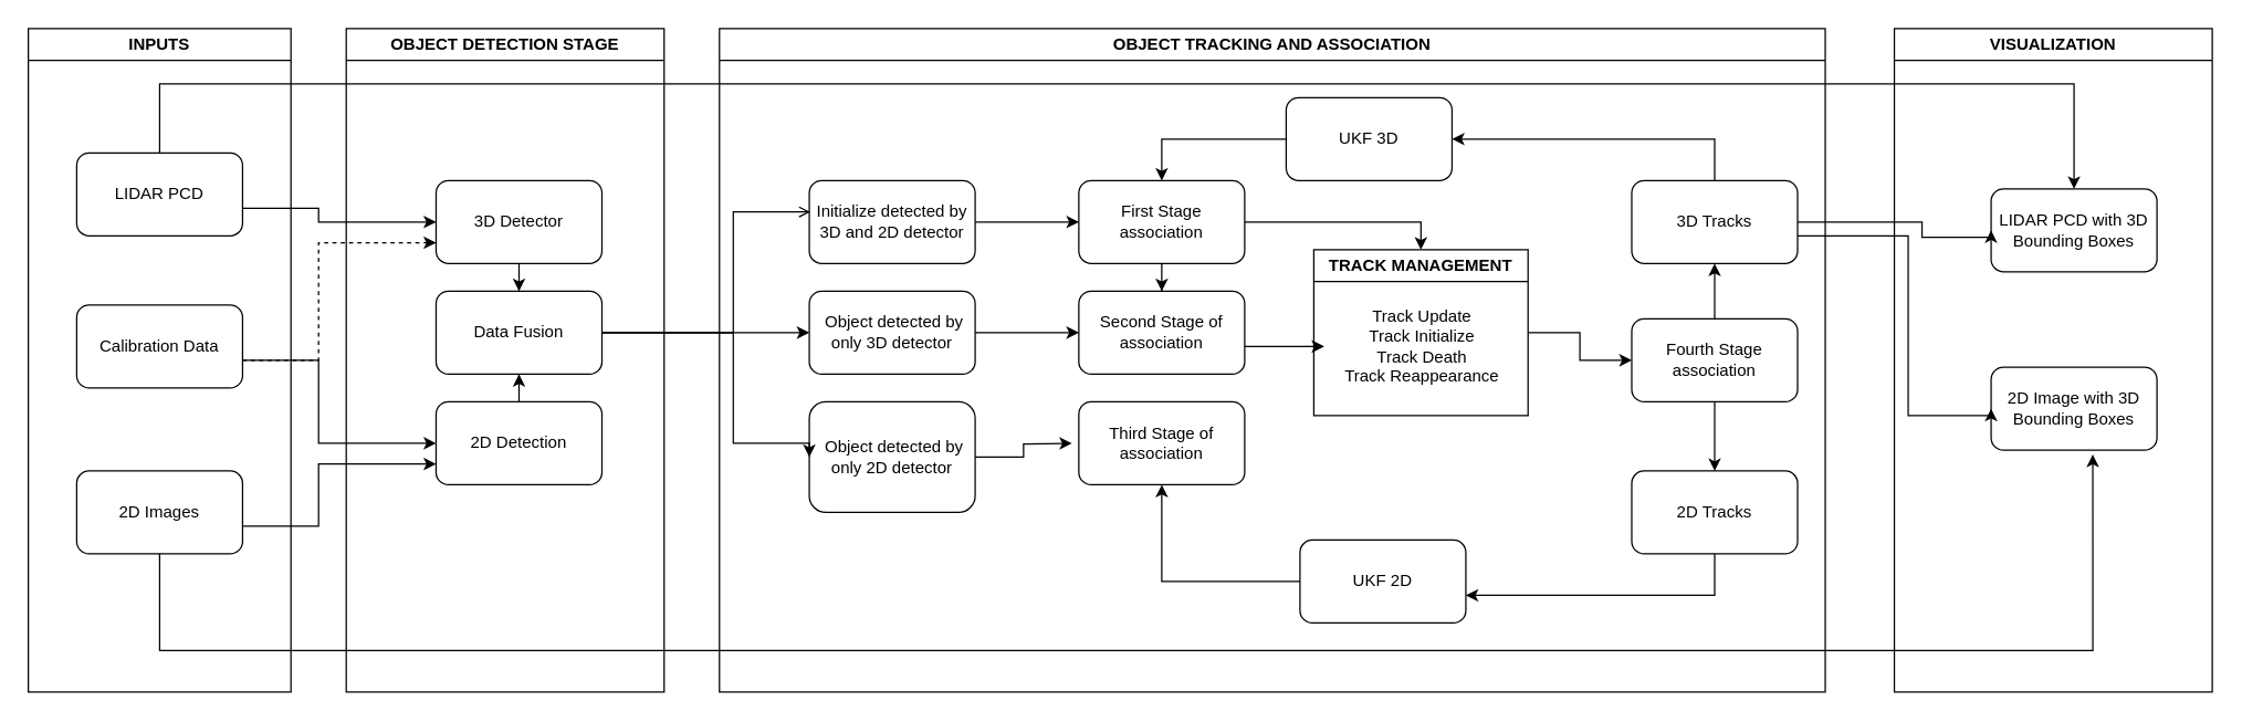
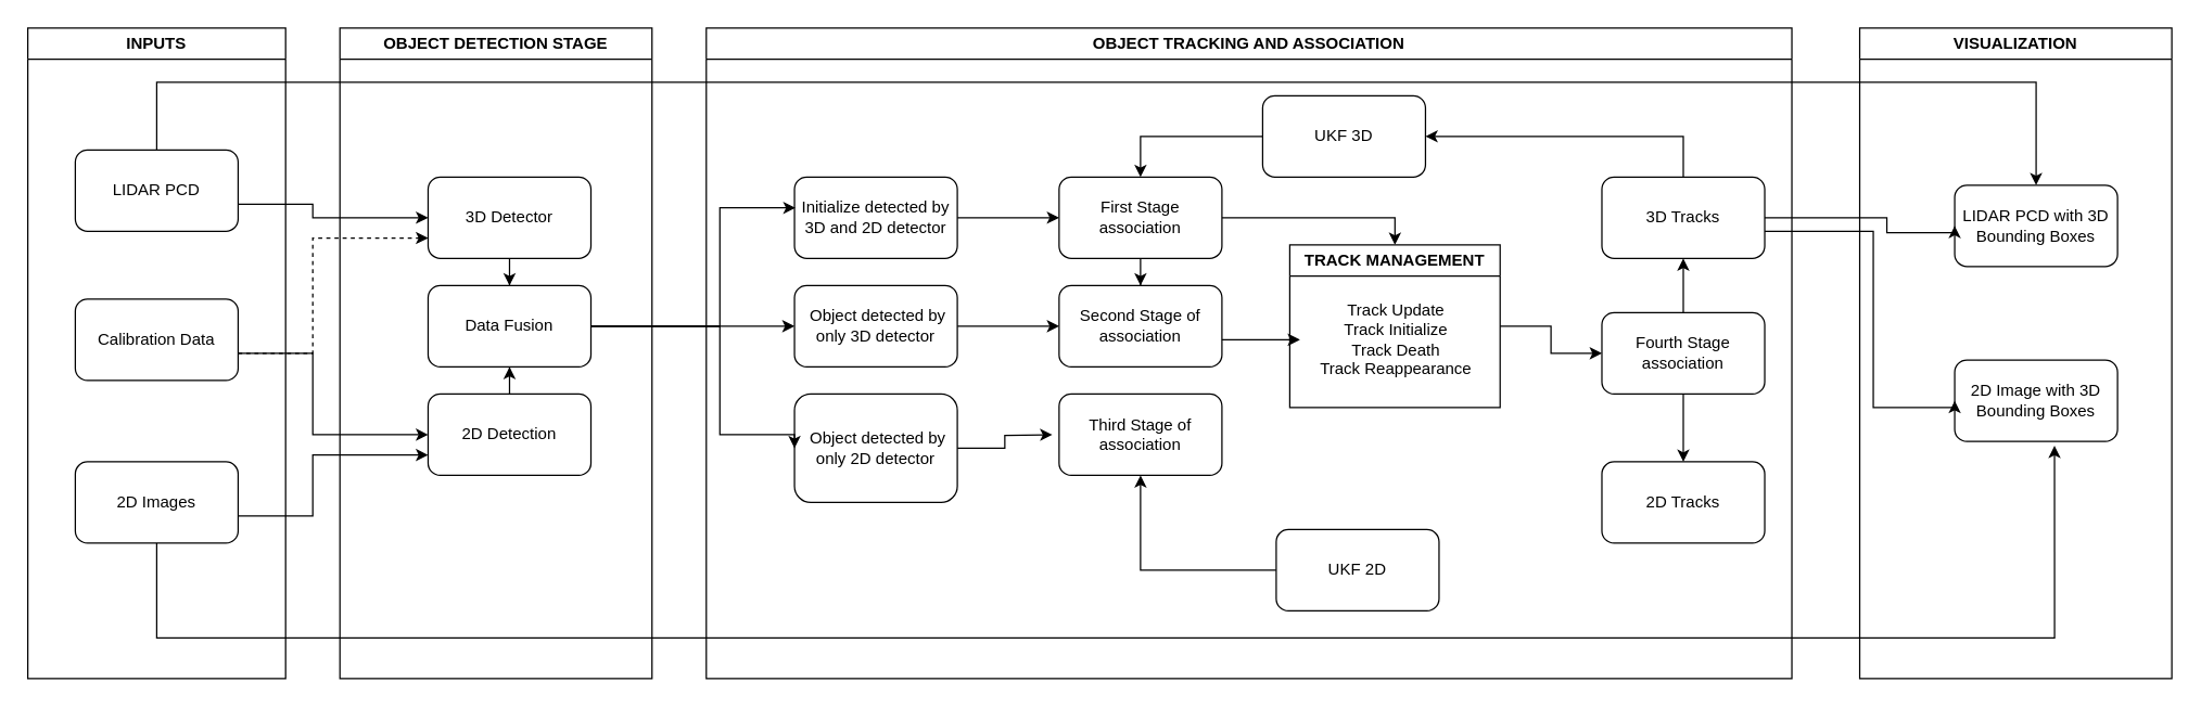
  <mxCell id="0" />
  <mxCell id="1" parent="0" />
  <mxCell id="2" value="INPUTS" style="swimlane;whiteSpace=wrap;html=1;" parent="1" vertex="1"><mxGeometry x="20" y="20" width="190" height="480" as="geometry" /></mxCell>
  <mxCell id="3" value="LIDAR PCD" style="rounded=1;whiteSpace=wrap;html=1;" parent="2" vertex="1"><mxGeometry x="35" y="90" width="120" height="60" as="geometry" /></mxCell>
  <mxCell id="4" value="2D Images" style="rounded=1;whiteSpace=wrap;html=1;" parent="2" vertex="1"><mxGeometry x="35" y="320" width="120" height="60" as="geometry" /></mxCell>
  <mxCell id="5" value="Calibration Data" style="rounded=1;whiteSpace=wrap;html=1;" parent="2" vertex="1"><mxGeometry x="35" y="200" width="120" height="60" as="geometry" /></mxCell>
  <mxCell id="6" value="OBJECT DETECTION STAGE" style="swimlane;whiteSpace=wrap;html=1;" parent="1" vertex="1"><mxGeometry x="250" y="20" width="230" height="480" as="geometry" /></mxCell>
  <mxCell id="7" value="" style="edgeStyle=orthogonalEdgeStyle;rounded=0;orthogonalLoop=1;jettySize=auto;html=1;" parent="6" source="8" target="11" edge="1"><mxGeometry relative="1" as="geometry" /></mxCell>
  <mxCell id="8" value="3D Detector" style="rounded=1;whiteSpace=wrap;html=1;" parent="6" vertex="1"><mxGeometry x="65" y="110" width="120" height="60" as="geometry" /></mxCell>
  <mxCell id="9" value="" style="edgeStyle=orthogonalEdgeStyle;rounded=0;orthogonalLoop=1;jettySize=auto;html=1;" parent="6" source="10" target="11" edge="1"><mxGeometry relative="1" as="geometry" /></mxCell>
  <mxCell id="10" value="2D Detection" style="rounded=1;whiteSpace=wrap;html=1;" parent="6" vertex="1"><mxGeometry x="65" y="270" width="120" height="60" as="geometry" /></mxCell>
  <mxCell id="11" value="Data Fusion" style="rounded=1;whiteSpace=wrap;html=1;" parent="6" vertex="1"><mxGeometry x="65" y="190" width="120" height="60" as="geometry" /></mxCell>
  <mxCell id="12" style="edgeStyle=orthogonalEdgeStyle;rounded=0;orthogonalLoop=1;jettySize=auto;html=1;" parent="1" source="3" target="8" edge="1"><mxGeometry relative="1" as="geometry"><Array as="points"><mxPoint x="230" y="150" /><mxPoint x="230" y="160" /></Array></mxGeometry></mxCell>
  <mxCell id="13" style="edgeStyle=orthogonalEdgeStyle;rounded=0;orthogonalLoop=1;jettySize=auto;html=1;entryX=0;entryY=0.75;entryDx=0;entryDy=0;dashed=1;" parent="1" source="5" target="8" edge="1"><mxGeometry relative="1" as="geometry"><Array as="points"><mxPoint x="230" y="260" /><mxPoint x="230" y="175" /></Array></mxGeometry></mxCell>
  <mxCell id="14" style="edgeStyle=orthogonalEdgeStyle;rounded=0;orthogonalLoop=1;jettySize=auto;html=1;entryX=0;entryY=0.5;entryDx=0;entryDy=0;" parent="1" source="5" target="10" edge="1"><mxGeometry relative="1" as="geometry"><Array as="points"><mxPoint x="230" y="260" /><mxPoint x="230" y="320" /></Array></mxGeometry></mxCell>
  <mxCell id="15" style="edgeStyle=orthogonalEdgeStyle;rounded=0;orthogonalLoop=1;jettySize=auto;html=1;entryX=0;entryY=0.75;entryDx=0;entryDy=0;" parent="1" source="4" target="10" edge="1"><mxGeometry relative="1" as="geometry"><Array as="points"><mxPoint x="230" y="380" /><mxPoint x="230" y="335" /></Array></mxGeometry></mxCell>
  <mxCell id="16" value="OBJECT TRACKING AND ASSOCIATION" style="swimlane;whiteSpace=wrap;html=1;" parent="1" vertex="1"><mxGeometry x="520" y="20" width="800" height="480" as="geometry" /></mxCell>
  <mxCell id="17" style="edgeStyle=orthogonalEdgeStyle;rounded=0;orthogonalLoop=1;jettySize=auto;html=1;entryX=0;entryY=0.5;entryDx=0;entryDy=0;" parent="16" source="18" target="29" edge="1"><mxGeometry relative="1" as="geometry" /></mxCell>
  <mxCell id="18" value="Initialize detected by 3D and 2D detector" style="rounded=1;whiteSpace=wrap;html=1;" parent="16" vertex="1"><mxGeometry x="65" y="110" width="120" height="60" as="geometry" /></mxCell>
  <mxCell id="19" style="edgeStyle=orthogonalEdgeStyle;rounded=0;orthogonalLoop=1;jettySize=auto;html=1;" parent="16" source="20" target="34" edge="1"><mxGeometry relative="1" as="geometry" /></mxCell>
  <mxCell id="20" value="&amp;nbsp;Object detected by only 3D detector" style="rounded=1;whiteSpace=wrap;html=1;" parent="16" vertex="1"><mxGeometry x="65" y="190" width="120" height="60" as="geometry" /></mxCell>
  <mxCell id="21" style="edgeStyle=orthogonalEdgeStyle;rounded=0;orthogonalLoop=1;jettySize=auto;html=1;" parent="16" source="22" edge="1"><mxGeometry relative="1" as="geometry"><mxPoint x="255" y="300" as="targetPoint" /></mxGeometry></mxCell>
  <mxCell id="22" value="&amp;nbsp;Object detected by only 2D detector" style="rounded=1;whiteSpace=wrap;html=1;" parent="16" vertex="1"><mxGeometry x="65" y="270" width="120" height="80" as="geometry" /></mxCell>
  <mxCell id="23" style="edgeStyle=orthogonalEdgeStyle;rounded=0;orthogonalLoop=1;jettySize=auto;html=1;" parent="16" source="24" target="35" edge="1"><mxGeometry relative="1" as="geometry" /></mxCell>
  <mxCell id="24" value="UKF 2D" style="rounded=1;whiteSpace=wrap;html=1;" parent="16" vertex="1"><mxGeometry x="420" y="370" width="120" height="60" as="geometry" /></mxCell>
  <mxCell id="25" style="edgeStyle=orthogonalEdgeStyle;rounded=0;orthogonalLoop=1;jettySize=auto;html=1;entryX=0.5;entryY=0;entryDx=0;entryDy=0;" parent="16" source="26" target="29" edge="1"><mxGeometry relative="1" as="geometry" /></mxCell>
  <mxCell id="26" value="UKF 3D" style="rounded=1;whiteSpace=wrap;html=1;" parent="16" vertex="1"><mxGeometry x="410" y="50" width="120" height="60" as="geometry" /></mxCell>
  <mxCell id="27" value="" style="edgeStyle=orthogonalEdgeStyle;rounded=0;orthogonalLoop=1;jettySize=auto;html=1;" parent="16" source="29" target="34" edge="1"><mxGeometry relative="1" as="geometry" /></mxCell>
  <mxCell id="28" style="edgeStyle=orthogonalEdgeStyle;rounded=0;orthogonalLoop=1;jettySize=auto;html=1;entryX=0.5;entryY=0;entryDx=0;entryDy=0;" parent="16" source="29" target="37" edge="1"><mxGeometry relative="1" as="geometry" /></mxCell>
  <mxCell id="29" value="First Stage association" style="rounded=1;whiteSpace=wrap;html=1;" parent="16" vertex="1"><mxGeometry x="260" y="110" width="120" height="60" as="geometry" /></mxCell>
  <mxCell id="30" style="edgeStyle=orthogonalEdgeStyle;rounded=0;orthogonalLoop=1;jettySize=auto;html=1;" parent="16" source="31" target="26" edge="1"><mxGeometry relative="1" as="geometry"><Array as="points"><mxPoint x="720" y="80" /></Array></mxGeometry></mxCell>
  <mxCell id="31" value="3D Tracks" style="rounded=1;whiteSpace=wrap;html=1;" parent="16" vertex="1"><mxGeometry x="660" y="110" width="120" height="60" as="geometry" /></mxCell>
- <mxCell id="32" style="edgeStyle=orthogonalEdgeStyle;rounded=0;orthogonalLoop=1;jettySize=auto;html=1;" parent="16" source="33" target="24" edge="1"><mxGeometry relative="1" as="geometry"><Array as="points"><mxPoint x="720" y="410" /></Array></mxGeometry></mxCell>
  <mxCell id="33" value="2D Tracks" style="rounded=1;whiteSpace=wrap;html=1;" parent="16" vertex="1"><mxGeometry x="660" y="320" width="120" height="60" as="geometry" /></mxCell>
  <mxCell id="34" value="Second Stage of association" style="rounded=1;whiteSpace=wrap;html=1;" parent="16" vertex="1"><mxGeometry x="260" y="190" width="120" height="60" as="geometry" /></mxCell>
  <mxCell id="35" value="Third Stage of association" style="rounded=1;whiteSpace=wrap;html=1;" parent="16" vertex="1"><mxGeometry x="260" y="270" width="120" height="60" as="geometry" /></mxCell>
  <mxCell id="36" style="edgeStyle=orthogonalEdgeStyle;rounded=0;orthogonalLoop=1;jettySize=auto;html=1;" edge="1" parent="16" source="37" target="41"><mxGeometry relative="1" as="geometry" /></mxCell>
  <mxCell id="37" value="TRACK MANAGEMENT" style="swimlane;whiteSpace=wrap;html=1;" parent="16" vertex="1"><mxGeometry x="430" y="160" width="155" height="120" as="geometry" /></mxCell>
  <mxCell id="38" value="Track Update&lt;br&gt;Track Initialize&lt;br&gt;Track Death&lt;br&gt;Track Reappearance" style="text;html=1;align=center;verticalAlign=middle;resizable=0;points=[];autosize=1;strokeColor=none;fillColor=none;" parent="37" vertex="1"><mxGeometry x="7.5" y="35" width="140" height="70" as="geometry" /></mxCell>
  <mxCell id="39" style="edgeStyle=orthogonalEdgeStyle;rounded=0;orthogonalLoop=1;jettySize=auto;html=1;entryX=0.5;entryY=1;entryDx=0;entryDy=0;" edge="1" parent="16" source="41" target="31"><mxGeometry relative="1" as="geometry" /></mxCell>
  <mxCell id="40" style="edgeStyle=orthogonalEdgeStyle;rounded=0;orthogonalLoop=1;jettySize=auto;html=1;entryX=0.5;entryY=0;entryDx=0;entryDy=0;" edge="1" parent="16" source="41" target="33"><mxGeometry relative="1" as="geometry" /></mxCell>
  <mxCell id="41" value="Fourth Stage association" style="rounded=1;whiteSpace=wrap;html=1;" parent="16" vertex="1"><mxGeometry x="660" y="210" width="120" height="60" as="geometry" /></mxCell>
  <mxCell id="42" value="" style="edgeStyle=orthogonalEdgeStyle;rounded=0;orthogonalLoop=1;jettySize=auto;html=1;" parent="16" source="34" target="38" edge="1"><mxGeometry relative="1" as="geometry"><Array as="points"><mxPoint x="420" y="230" /><mxPoint x="420" y="230" /></Array></mxGeometry></mxCell>
- <mxCell id="43" style="edgeStyle=orthogonalEdgeStyle;rounded=0;orthogonalLoop=1;jettySize=auto;html=1;entryX=0.006;entryY=0.378;entryDx=0;entryDy=0;entryPerimeter=0;endArrow=open;" parent="1" source="11" target="18" edge="1"><mxGeometry relative="1" as="geometry"><Array as="points"><mxPoint x="530" y="240" /><mxPoint x="530" y="153" /><mxPoint x="586" y="153" /></Array></mxGeometry></mxCell>
+ <mxCell id="43" style="edgeStyle=orthogonalEdgeStyle;rounded=0;orthogonalLoop=1;jettySize=auto;html=1;entryX=0.006;entryY=0.378;entryDx=0;entryDy=0;entryPerimeter=0;" parent="1" source="11" target="18" edge="1"><mxGeometry relative="1" as="geometry"><Array as="points"><mxPoint x="530" y="240" /><mxPoint x="530" y="153" /><mxPoint x="586" y="153" /></Array></mxGeometry></mxCell>
  <mxCell id="44" style="edgeStyle=orthogonalEdgeStyle;rounded=0;orthogonalLoop=1;jettySize=auto;html=1;" parent="1" source="11" target="20" edge="1"><mxGeometry relative="1" as="geometry" /></mxCell>
  <mxCell id="45" style="edgeStyle=orthogonalEdgeStyle;rounded=0;orthogonalLoop=1;jettySize=auto;html=1;entryX=0;entryY=0.5;entryDx=0;entryDy=0;" parent="1" source="11" target="22" edge="1"><mxGeometry relative="1" as="geometry"><Array as="points"><mxPoint x="530" y="240" /><mxPoint x="530" y="320" /></Array></mxGeometry></mxCell>
  <mxCell id="46" value="VISUALIZATION" style="swimlane;whiteSpace=wrap;html=1;" parent="1" vertex="1"><mxGeometry x="1370" y="20" width="230" height="480" as="geometry" /></mxCell>
  <mxCell id="47" value="LIDAR PCD with 3D Bounding Boxes" style="rounded=1;whiteSpace=wrap;html=1;" parent="46" vertex="1"><mxGeometry x="70" y="116" width="120" height="60" as="geometry" /></mxCell>
  <mxCell id="48" value="2D Image with 3D Bounding Boxes" style="rounded=1;whiteSpace=wrap;html=1;" parent="46" vertex="1"><mxGeometry x="70" y="245" width="120" height="60" as="geometry" /></mxCell>
  <mxCell id="49" style="edgeStyle=orthogonalEdgeStyle;rounded=0;orthogonalLoop=1;jettySize=auto;html=1;entryX=0;entryY=0.5;entryDx=0;entryDy=0;" parent="1" source="31" target="47" edge="1"><mxGeometry relative="1" as="geometry"><Array as="points"><mxPoint x="1390" y="160" /><mxPoint x="1390" y="171" /></Array></mxGeometry></mxCell>
  <mxCell id="50" style="edgeStyle=orthogonalEdgeStyle;rounded=0;orthogonalLoop=1;jettySize=auto;html=1;entryX=0;entryY=0.5;entryDx=0;entryDy=0;" parent="1" source="31" target="48" edge="1"><mxGeometry relative="1" as="geometry"><Array as="points"><mxPoint x="1380" y="170" /><mxPoint x="1380" y="300" /></Array></mxGeometry></mxCell>
  <mxCell id="51" style="edgeStyle=orthogonalEdgeStyle;rounded=0;orthogonalLoop=1;jettySize=auto;html=1;entryX=0.613;entryY=1.053;entryDx=0;entryDy=0;entryPerimeter=0;" parent="1" source="4" target="48" edge="1"><mxGeometry relative="1" as="geometry"><Array as="points"><mxPoint x="115" y="470" /><mxPoint x="1514" y="470" /></Array></mxGeometry></mxCell>
  <mxCell id="52" style="edgeStyle=orthogonalEdgeStyle;rounded=0;orthogonalLoop=1;jettySize=auto;html=1;entryX=0.5;entryY=0;entryDx=0;entryDy=0;" parent="1" source="3" target="47" edge="1"><mxGeometry relative="1" as="geometry"><Array as="points"><mxPoint x="115" y="60" /><mxPoint x="1500" y="60" /></Array></mxGeometry></mxCell>
